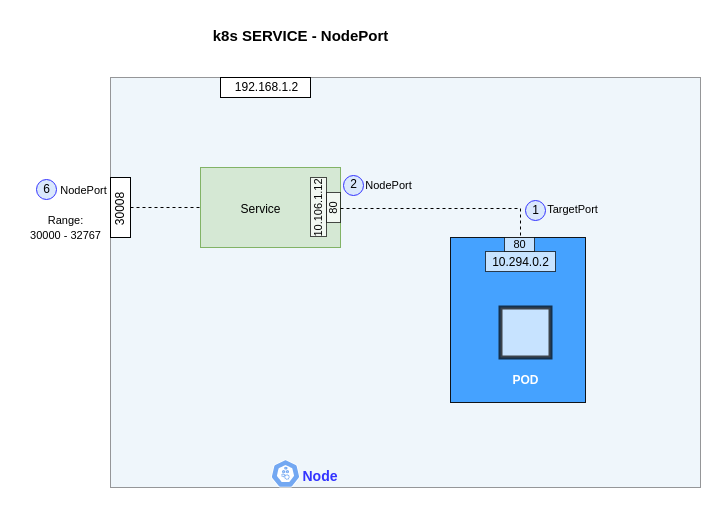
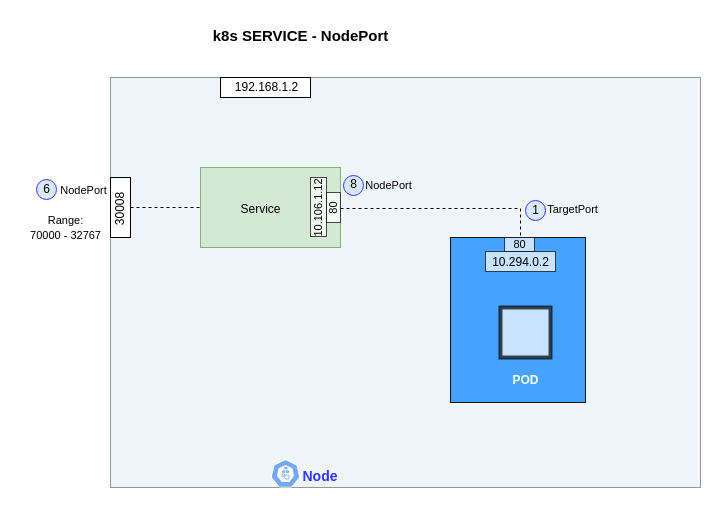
  <mxCell id="0" />
  <mxCell id="1" parent="0" />
  <mxCell id="2" value="&lt;b&gt;&lt;font style=&quot;font-size: 15px;&quot;&gt;k8s SERVICE - NodePort&lt;/font&gt;&lt;/b&gt;" style="text;html=1;align=center;verticalAlign=middle;resizable=0;points=[];autosize=1;strokeColor=none;fillColor=none;" vertex="1" parent="1"><mxGeometry x="200" y="20" width="200" height="30" as="geometry" /></mxCell>
  <mxCell id="3" value="" style="rounded=0;whiteSpace=wrap;html=1;opacity=40;fillColor=#d6e9f5;perimeterSpacing=1;" vertex="1" parent="1"><mxGeometry x="110" y="77" width="590" height="410" as="geometry" /></mxCell>
  <mxCell id="4" value="" style="rounded=0;whiteSpace=wrap;html=1;rotation=90;" vertex="1" parent="1"><mxGeometry x="90" y="197" width="60" height="20" as="geometry" /></mxCell>
  <mxCell id="5" value="30008" style="text;html=1;align=center;verticalAlign=middle;resizable=0;points=[];autosize=1;strokeColor=none;fillColor=none;rotation=-90;" vertex="1" parent="1"><mxGeometry x="90" y="194" width="60" height="30" as="geometry" /></mxCell>
  <mxCell id="6" value="&lt;font style=&quot;font-size: 11px;&quot;&gt;NodePort&lt;/font&gt;" style="text;html=1;align=center;verticalAlign=middle;resizable=0;points=[];autosize=1;strokeColor=none;fillColor=none;" vertex="1" parent="1"><mxGeometry x="48" y="175" width="70" height="30" as="geometry" /></mxCell>
- <mxCell id="7" value="&lt;font style=&quot;font-size: 11px;&quot;&gt;Range:&lt;br&gt;30000 - 32767&lt;/font&gt;" style="text;html=1;align=center;verticalAlign=middle;resizable=0;points=[];autosize=1;strokeColor=none;fillColor=none;" vertex="1" parent="1"><mxGeometry x="20" y="207" width="90" height="40" as="geometry" /></mxCell>
+ <mxCell id="7" value="&lt;font style=&quot;font-size: 11px;&quot;&gt;Range:&lt;br&gt;70000 - 32767&lt;/font&gt;" style="text;html=1;align=center;verticalAlign=middle;resizable=0;points=[];autosize=1;strokeColor=none;fillColor=none;" vertex="1" parent="1"><mxGeometry x="20" y="207" width="90" height="40" as="geometry" /></mxCell>
  <mxCell id="8" value="" style="ellipse;whiteSpace=wrap;html=1;aspect=fixed;fillColor=#dae8fc;strokeColor=#3333FF;" vertex="1" parent="1"><mxGeometry x="36" y="179" width="20" height="20" as="geometry" /></mxCell>
  <mxCell id="9" value="6" style="text;html=1;align=center;verticalAlign=middle;resizable=0;points=[];autosize=1;strokeColor=none;fillColor=none;" vertex="1" parent="1"><mxGeometry x="31" y="174" width="30" height="30" as="geometry" /></mxCell>
  <mxCell id="10" value="" style="sketch=0;html=1;dashed=0;whitespace=wrap;fillColor=#73a8f2;strokeColor=#ffffff;points=[[0.005,0.63,0],[0.1,0.2,0],[0.9,0.2,0],[0.5,0,0],[0.995,0.63,0],[0.72,0.99,0],[0.5,1,0],[0.28,0.99,0]];verticalLabelPosition=bottom;align=center;verticalAlign=top;shape=mxgraph.kubernetes.icon;prIcon=node" vertex="1" parent="1"><mxGeometry x="270" y="459" width="30" height="28" as="geometry" /></mxCell>
  <mxCell id="11" value="&lt;h3&gt;&lt;font color=&quot;#3333ff&quot;&gt;Node&lt;/font&gt;&lt;/h3&gt;" style="text;html=1;strokeColor=none;fillColor=none;align=center;verticalAlign=middle;whiteSpace=wrap;rounded=0;" vertex="1" parent="1"><mxGeometry x="290" y="461" width="60" height="30" as="geometry" /></mxCell>
  <mxCell id="12" value="" style="rounded=0;whiteSpace=wrap;html=1;rotation=90;opacity=90;fillColor=#3399FF;" vertex="1" parent="1"><mxGeometry x="435" y="252" width="165" height="135" as="geometry" /></mxCell>
  <mxCell id="13" value="" style="whiteSpace=wrap;html=1;aspect=fixed;strokeWidth=4;opacity=70;" vertex="1" parent="1"><mxGeometry x="500" y="307" width="50" height="50" as="geometry" /></mxCell>
  <mxCell id="14" value="" style="rounded=0;whiteSpace=wrap;html=1;perimeterSpacing=0;opacity=70;" vertex="1" parent="1"><mxGeometry x="485" y="251" width="70" height="20" as="geometry" /></mxCell>
  <mxCell id="15" value="" style="rounded=0;whiteSpace=wrap;html=1;strokeWidth=1;opacity=70;" vertex="1" parent="1"><mxGeometry x="504" y="237" width="30" height="14" as="geometry" /></mxCell>
  <mxCell id="16" value="&lt;font style=&quot;font-size: 11px;&quot;&gt;80&lt;/font&gt;" style="text;html=1;align=center;verticalAlign=middle;resizable=0;points=[];autosize=1;strokeColor=none;fillColor=none;perimeterSpacing=0;" vertex="1" parent="1"><mxGeometry x="499" y="229" width="40" height="30" as="geometry" /></mxCell>
  <mxCell id="17" value="10.294.0.2" style="text;html=1;align=center;verticalAlign=middle;resizable=0;points=[];autosize=1;strokeColor=none;fillColor=none;" vertex="1" parent="1"><mxGeometry x="480" y="247" width="80" height="30" as="geometry" /></mxCell>
  <mxCell id="18" value="&lt;font color=&quot;#ffffff&quot;&gt;&lt;b&gt;POD&lt;/b&gt;&lt;/font&gt;" style="text;html=1;align=center;verticalAlign=middle;resizable=0;points=[];autosize=1;strokeColor=none;fillColor=none;" vertex="1" parent="1"><mxGeometry x="500" y="365" width="50" height="30" as="geometry" /></mxCell>
  <mxCell id="19" value="&lt;br&gt;&lt;br&gt;&lt;br&gt;&lt;br&gt;&lt;br&gt;&lt;br&gt;&lt;br&gt;&lt;br&gt;&lt;br&gt;&lt;br&gt;&lt;br&gt;" style="ellipse;whiteSpace=wrap;html=1;aspect=fixed;fillColor=#dae8fc;strokeColor=#3333FF;" vertex="1" parent="1"><mxGeometry x="525" y="200" width="20" height="20" as="geometry" /></mxCell>
  <mxCell id="20" value="" style="rounded=0;whiteSpace=wrap;html=1;fillColor=#d5e8d4;strokeColor=#82b366;" vertex="1" parent="1"><mxGeometry x="200" y="167" width="140" height="80" as="geometry" /></mxCell>
  <mxCell id="21" value="" style="rounded=0;whiteSpace=wrap;html=1;strokeWidth=1;opacity=70;rotation=90;" vertex="1" parent="1"><mxGeometry x="318" y="200" width="30" height="14" as="geometry" /></mxCell>
  <mxCell id="22" value="&lt;font style=&quot;font-size: 11px;&quot;&gt;80&lt;/font&gt;" style="text;html=1;align=center;verticalAlign=middle;resizable=0;points=[];autosize=1;strokeColor=none;fillColor=none;perimeterSpacing=0;rotation=-90;" vertex="1" parent="1"><mxGeometry x="313" y="193" width="40" height="30" as="geometry" /></mxCell>
  <mxCell id="23" value="" style="rounded=0;whiteSpace=wrap;html=1;perimeterSpacing=0;opacity=70;rotation=90;" vertex="1" parent="1"><mxGeometry x="288.5" y="198.5" width="59" height="16" as="geometry" /></mxCell>
  <mxCell id="24" value="&lt;font style=&quot;font-size: 11px;&quot;&gt;10.106.1.12&lt;/font&gt;" style="text;html=1;align=center;verticalAlign=middle;resizable=0;points=[];autosize=1;strokeColor=none;fillColor=none;rotation=-90;" vertex="1" parent="1"><mxGeometry x="278" y="193" width="80" height="30" as="geometry" /></mxCell>
  <mxCell id="25" value="&lt;br&gt;&lt;br&gt;&lt;br&gt;&lt;br&gt;&lt;br&gt;&lt;br&gt;&lt;br&gt;&lt;br&gt;&lt;br&gt;&lt;br&gt;&lt;br&gt;" style="ellipse;whiteSpace=wrap;html=1;aspect=fixed;fillColor=#dae8fc;strokeColor=#3333FF;" vertex="1" parent="1"><mxGeometry x="343" y="175" width="20" height="20" as="geometry" /></mxCell>
- <mxCell id="26" value="2" style="text;html=1;align=center;verticalAlign=middle;resizable=0;points=[];autosize=1;strokeColor=none;fillColor=none;" vertex="1" parent="1"><mxGeometry x="338" y="169" width="30" height="30" as="geometry" /></mxCell>
+ <mxCell id="26" value="8" style="text;html=1;align=center;verticalAlign=middle;resizable=0;points=[];autosize=1;strokeColor=none;fillColor=none;" vertex="1" parent="1"><mxGeometry x="338" y="169" width="30" height="30" as="geometry" /></mxCell>
  <mxCell id="27" value="1" style="text;html=1;align=center;verticalAlign=middle;resizable=0;points=[];autosize=1;strokeColor=none;fillColor=none;" vertex="1" parent="1"><mxGeometry x="520" y="195" width="30" height="30" as="geometry" /></mxCell>
  <mxCell id="28" value="" style="endArrow=none;dashed=1;html=1;rounded=0;" edge="1" parent="1"><mxGeometry width="50" height="50" relative="1" as="geometry"><mxPoint x="340" y="208" as="sourcePoint" /><mxPoint x="520" y="237" as="targetPoint" /><Array as="points"><mxPoint x="520" y="208" /></Array></mxGeometry></mxCell>
  <mxCell id="29" value="&lt;font style=&quot;font-size: 11px;&quot;&gt;NodePort&lt;/font&gt;" style="text;html=1;align=center;verticalAlign=middle;resizable=0;points=[];autosize=1;strokeColor=none;fillColor=none;" vertex="1" parent="1"><mxGeometry x="353" y="170" width="70" height="30" as="geometry" /></mxCell>
  <mxCell id="30" value="&lt;font style=&quot;font-size: 11px;&quot;&gt;TargetPort&lt;/font&gt;" style="text;html=1;align=center;verticalAlign=middle;resizable=0;points=[];autosize=1;strokeColor=none;fillColor=none;" vertex="1" parent="1"><mxGeometry x="537" y="194" width="70" height="30" as="geometry" /></mxCell>
  <mxCell id="31" value="" style="endArrow=none;dashed=1;html=1;rounded=0;entryX=0;entryY=0.5;entryDx=0;entryDy=0;" edge="1" parent="1"><mxGeometry width="50" height="50" relative="1" as="geometry"><mxPoint x="130" y="207" as="sourcePoint" /><mxPoint x="200" y="207" as="targetPoint" /></mxGeometry></mxCell>
  <mxCell id="32" value="Service" style="text;html=1;align=center;verticalAlign=middle;resizable=0;points=[];autosize=1;strokeColor=none;fillColor=none;rotation=0;" vertex="1" parent="1"><mxGeometry x="230" y="194" width="60" height="30" as="geometry" /></mxCell>
  <mxCell id="33" value="" style="rounded=0;whiteSpace=wrap;html=1;" vertex="1" parent="1"><mxGeometry x="220" y="77" width="90" height="20" as="geometry" /></mxCell>
  <mxCell id="34" value="&lt;font style=&quot;font-size: 12px;&quot;&gt;192.168.1.2&lt;/font&gt;" style="text;html=1;align=center;verticalAlign=middle;resizable=0;points=[];autosize=1;strokeColor=none;fillColor=none;rotation=0;" vertex="1" parent="1"><mxGeometry x="221" y="72" width="90" height="30" as="geometry" /></mxCell>
